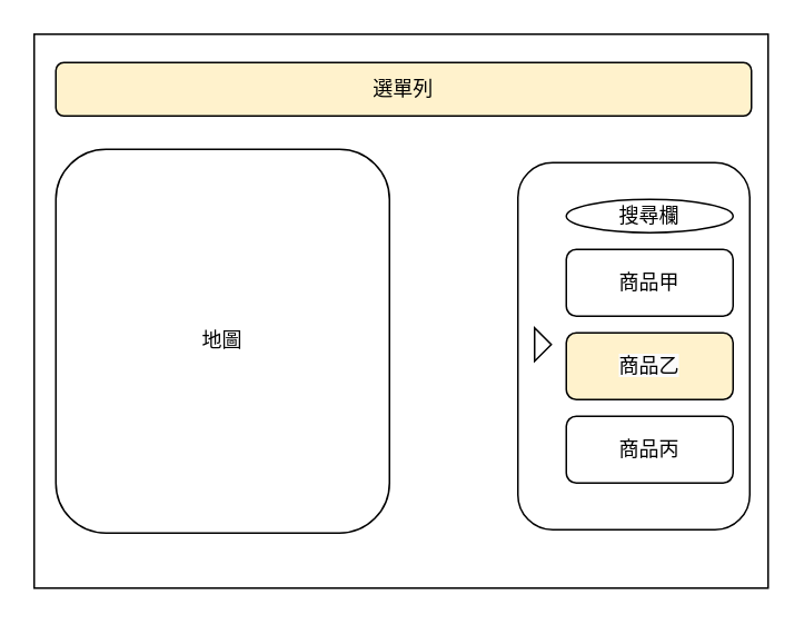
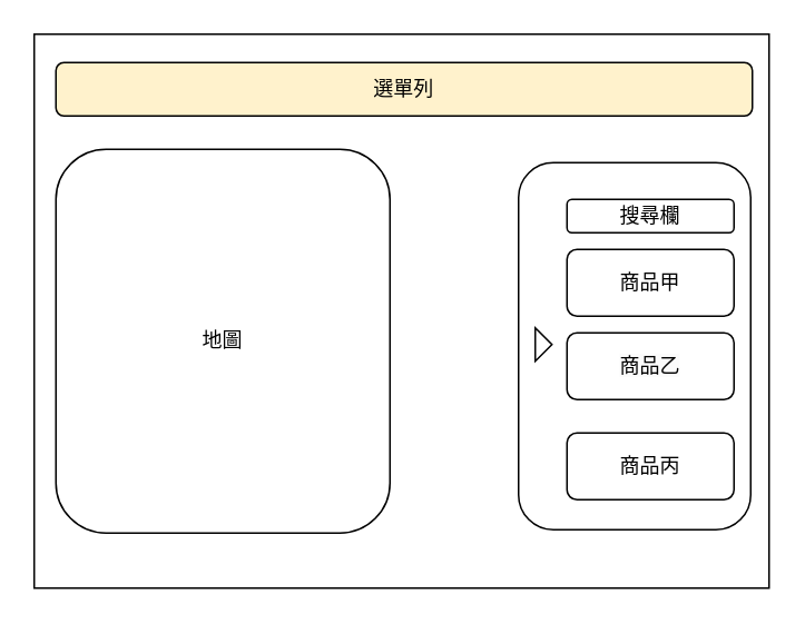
  <mxCell id="0" />
  <mxCell id="1" parent="0" />
  <mxCell id="2" value="" style="rounded=0;whiteSpace=wrap;html=1;" vertex="1" parent="1"><mxGeometry x="20" y="20" width="440" height="332" as="geometry" /></mxCell>
  <mxCell id="3" value="地圖" style="rounded=1;whiteSpace=wrap;html=1;" vertex="1" parent="1"><mxGeometry x="33" y="89" width="200" height="230" as="geometry" /></mxCell>
  <mxCell id="4" value="" style="rounded=1;whiteSpace=wrap;html=1;" vertex="1" parent="1"><mxGeometry x="310" y="97" width="139" height="220" as="geometry" /></mxCell>
- <mxCell id="5" value="搜尋欄" style="ellipse;whiteSpace=wrap;html=1;" vertex="1" parent="1"><mxGeometry x="339" y="119" width="100" height="20" as="geometry" /></mxCell>
+ <mxCell id="5" value="搜尋欄" style="rounded=1;whiteSpace=wrap;html=1;" vertex="1" parent="1"><mxGeometry x="339" y="119" width="100" height="20" as="geometry" /></mxCell>
  <mxCell id="6" value="商品甲" style="rounded=1;whiteSpace=wrap;html=1;" vertex="1" parent="1"><mxGeometry x="339" y="149" width="100" height="40" as="geometry" /></mxCell>
- <mxCell id="7" value="&lt;span style=&quot;color: rgb(0, 0, 0); font-family: Helvetica; font-size: 12px; font-style: normal; font-variant-ligatures: normal; font-variant-caps: normal; font-weight: 400; letter-spacing: normal; orphans: 2; text-align: center; text-indent: 0px; text-transform: none; widows: 2; word-spacing: 0px; -webkit-text-stroke-width: 0px; background-color: rgb(251, 251, 251); text-decoration-thickness: initial; text-decoration-style: initial; text-decoration-color: initial; float: none; display: inline !important;&quot;&gt;商品乙&lt;/span&gt;" style="rounded=1;whiteSpace=wrap;html=1;fillColor=#fff2cc;" vertex="1" parent="1"><mxGeometry x="339" y="199" width="100" height="40" as="geometry" /></mxCell>
- <mxCell id="8" value="商品丙" style="rounded=1;whiteSpace=wrap;html=1;" vertex="1" parent="1"><mxGeometry x="339" y="249" width="100" height="40" as="geometry" /></mxCell>
+ <mxCell id="7" value="&lt;span style=&quot;color: rgb(0, 0, 0); font-family: Helvetica; font-size: 12px; font-style: normal; font-variant-ligatures: normal; font-variant-caps: normal; font-weight: 400; letter-spacing: normal; orphans: 2; text-align: center; text-indent: 0px; text-transform: none; widows: 2; word-spacing: 0px; -webkit-text-stroke-width: 0px; background-color: rgb(251, 251, 251); text-decoration-thickness: initial; text-decoration-style: initial; text-decoration-color: initial; float: none; display: inline !important;&quot;&gt;商品乙&lt;/span&gt;" style="rounded=1;whiteSpace=wrap;html=1;" vertex="1" parent="1"><mxGeometry x="339" y="199" width="100" height="40" as="geometry" /></mxCell>
+ <mxCell id="8" value="商品丙" style="rounded=1;whiteSpace=wrap;html=1;" vertex="1" parent="1"><mxGeometry x="339" y="259" width="100" height="40" as="geometry" /></mxCell>
  <mxCell id="9" value="" style="triangle;whiteSpace=wrap;html=1;" vertex="1" parent="1"><mxGeometry x="320" y="196" width="10" height="20" as="geometry" /></mxCell>
  <mxCell id="10" value="選單列" style="rounded=1;whiteSpace=wrap;html=1;fillColor=#fff2cc;" vertex="1" parent="1"><mxGeometry x="33" y="37" width="417" height="32" as="geometry" /></mxCell>
